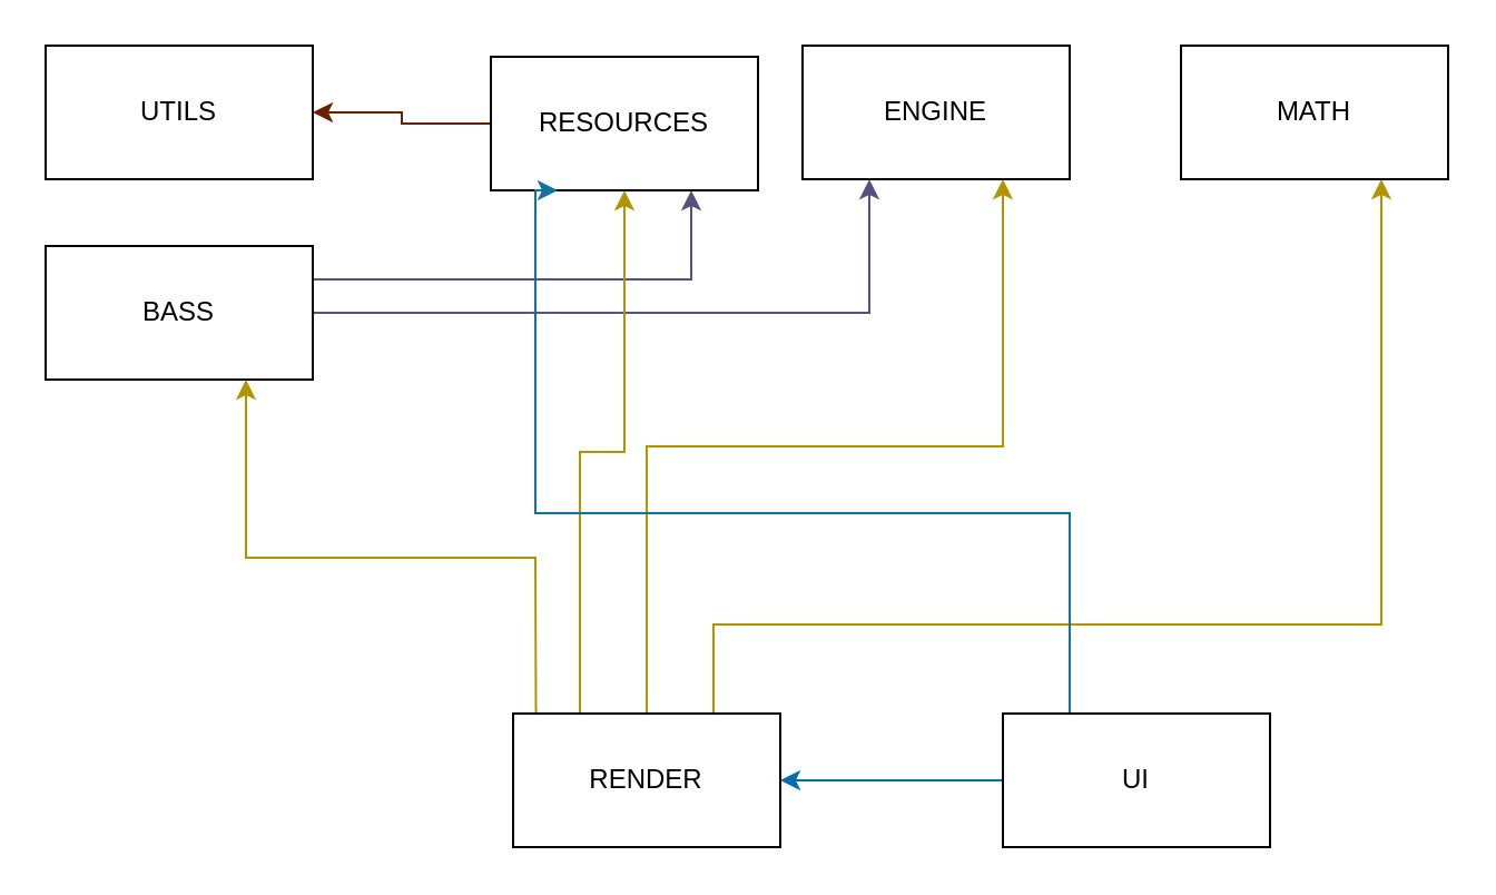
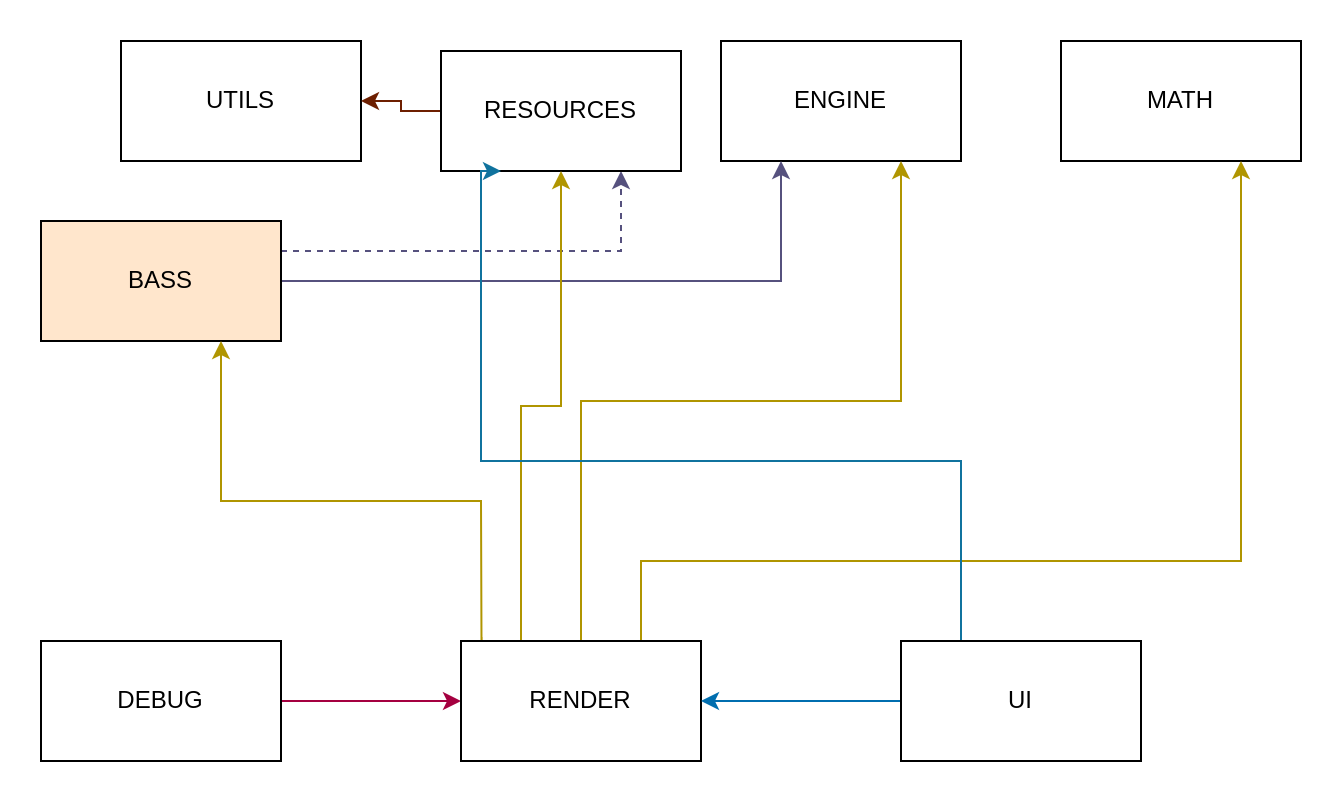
  <mxCell id="0" />
  <mxCell id="1" parent="0" />
  <mxCell id="2" value="ENGINE" style="rounded=0;whiteSpace=wrap;html=1;backgroundOutline=0;" parent="1" vertex="1"><mxGeometry x="360" y="20" width="120" height="60" as="geometry" /></mxCell>
  <mxCell id="3" style="edgeStyle=orthogonalEdgeStyle;rounded=0;orthogonalLoop=1;jettySize=auto;html=1;entryX=0.25;entryY=1;entryDx=0;entryDy=0;fillColor=#d0cee2;strokeColor=#56517e;backgroundOutline=0;" parent="1" source="5" target="2" edge="1"><mxGeometry relative="1" as="geometry" /></mxCell>
- <mxCell id="4" style="edgeStyle=orthogonalEdgeStyle;rounded=0;orthogonalLoop=1;jettySize=auto;html=1;exitX=1;exitY=0.25;exitDx=0;exitDy=0;entryX=0.75;entryY=1;entryDx=0;entryDy=0;fillColor=#d0cee2;strokeColor=#56517e;backgroundOutline=0;" edge="1" parent="1" source="5" target="9"><mxGeometry relative="1" as="geometry" /></mxCell>
- <mxCell id="5" value="BASS" style="rounded=0;whiteSpace=wrap;html=1;backgroundOutline=0;" parent="1" vertex="1"><mxGeometry x="20" y="110" width="120" height="60" as="geometry" /></mxCell>
- <mxCell id="6" value="UTILS" style="rounded=0;whiteSpace=wrap;html=1;backgroundOutline=0;" parent="1" vertex="1"><mxGeometry x="20" y="20" width="120" height="60" as="geometry" /></mxCell>
+ <mxCell id="4" style="edgeStyle=orthogonalEdgeStyle;rounded=0;orthogonalLoop=1;jettySize=auto;html=1;exitX=1;exitY=0.25;exitDx=0;exitDy=0;entryX=0.75;entryY=1;entryDx=0;entryDy=0;fillColor=#d0cee2;strokeColor=#56517e;backgroundOutline=0;dashed=1;" edge="1" parent="1" source="5" target="9"><mxGeometry relative="1" as="geometry" /></mxCell>
+ <mxCell id="5" value="BASS" style="rounded=0;whiteSpace=wrap;html=1;backgroundOutline=0;fillColor=#ffe6cc;" parent="1" vertex="1"><mxGeometry x="20" y="110" width="120" height="60" as="geometry" /></mxCell>
+ <mxCell id="6" value="UTILS" style="rounded=0;whiteSpace=wrap;html=1;backgroundOutline=0;" parent="1" vertex="1"><mxGeometry x="60" y="20" width="120" height="60" as="geometry" /></mxCell>
  <mxCell id="7" value="MATH" style="rounded=0;whiteSpace=wrap;html=1;backgroundOutline=0;" parent="1" vertex="1"><mxGeometry x="530" y="20" width="120" height="60" as="geometry" /></mxCell>
  <mxCell id="8" style="edgeStyle=orthogonalEdgeStyle;rounded=0;orthogonalLoop=1;jettySize=auto;html=1;exitX=0;exitY=0.5;exitDx=0;exitDy=0;fillColor=#a0522d;strokeColor=#6D1F00;backgroundOutline=0;" parent="1" source="9" target="6" edge="1"><mxGeometry relative="1" as="geometry" /></mxCell>
  <mxCell id="9" value="RESOURCES" style="rounded=0;whiteSpace=wrap;html=1;backgroundOutline=0;" parent="1" vertex="1"><mxGeometry x="220" y="25" width="120" height="60" as="geometry" /></mxCell>
+ <mxCell id="10" style="edgeStyle=orthogonalEdgeStyle;rounded=0;orthogonalLoop=1;jettySize=auto;html=1;exitX=1;exitY=0.5;exitDx=0;exitDy=0;entryX=0;entryY=0.5;entryDx=0;entryDy=0;fillColor=#d80073;strokeColor=#A50040;backgroundOutline=0;" edge="1" parent="1" source="11" target="16"><mxGeometry relative="1" as="geometry" /></mxCell>
+ <mxCell id="11" value="DEBUG" style="whiteSpace=wrap;html=1;backgroundOutline=0;" parent="1" vertex="1"><mxGeometry x="20" y="320" width="120" height="60" as="geometry" /></mxCell>
  <mxCell id="12" style="edgeStyle=orthogonalEdgeStyle;rounded=0;orthogonalLoop=1;jettySize=auto;html=1;exitX=0.75;exitY=0;exitDx=0;exitDy=0;entryX=0.75;entryY=1;entryDx=0;entryDy=0;fillColor=#e3c800;strokeColor=#B09500;backgroundOutline=0;" parent="1" source="16" target="7" edge="1"><mxGeometry relative="1" as="geometry"><Array as="points"><mxPoint x="620" y="280" /></Array></mxGeometry></mxCell>
  <mxCell id="13" style="edgeStyle=orthogonalEdgeStyle;rounded=0;orthogonalLoop=1;jettySize=auto;html=1;exitX=0.5;exitY=0;exitDx=0;exitDy=0;entryX=0.75;entryY=1;entryDx=0;entryDy=0;fillColor=#e3c800;strokeColor=#B09500;backgroundOutline=0;" parent="1" source="16" target="2" edge="1"><mxGeometry relative="1" as="geometry" /></mxCell>
  <mxCell id="14" style="edgeStyle=orthogonalEdgeStyle;rounded=0;orthogonalLoop=1;jettySize=auto;html=1;exitX=0.086;exitY=-0.033;exitDx=0;exitDy=0;entryX=0.75;entryY=1;entryDx=0;entryDy=0;exitPerimeter=0;fillColor=#e3c800;strokeColor=#B09500;backgroundOutline=0;" edge="1" parent="1" source="16" target="5"><mxGeometry relative="1" as="geometry"><Array as="points"><mxPoint x="240" y="335" /><mxPoint x="240" y="250" /><mxPoint x="110" y="250" /></Array></mxGeometry></mxCell>
  <mxCell id="15" style="edgeStyle=orthogonalEdgeStyle;rounded=0;orthogonalLoop=1;jettySize=auto;html=1;exitX=0.25;exitY=0;exitDx=0;exitDy=0;fillColor=#e3c800;strokeColor=#B09500;backgroundOutline=0;" edge="1" parent="1" source="16" target="9"><mxGeometry relative="1" as="geometry" /></mxCell>
  <mxCell id="16" value="RENDER" style="whiteSpace=wrap;html=1;backgroundOutline=0;" parent="1" vertex="1"><mxGeometry x="230" y="320" width="120" height="60" as="geometry" /></mxCell>
  <mxCell id="17" style="edgeStyle=orthogonalEdgeStyle;rounded=0;orthogonalLoop=1;jettySize=auto;html=1;exitX=0;exitY=0.5;exitDx=0;exitDy=0;entryX=1;entryY=0.5;entryDx=0;entryDy=0;fillColor=#1ba1e2;strokeColor=#006EAF;backgroundOutline=0;" edge="1" parent="1" source="19" target="16"><mxGeometry relative="1" as="geometry" /></mxCell>
  <mxCell id="18" style="edgeStyle=orthogonalEdgeStyle;rounded=0;orthogonalLoop=1;jettySize=auto;html=1;exitX=0.25;exitY=0;exitDx=0;exitDy=0;entryX=0.25;entryY=1;entryDx=0;entryDy=0;fillColor=#b1ddf0;strokeColor=#10739e;backgroundOutline=0;" edge="1" parent="1" source="19" target="9"><mxGeometry relative="1" as="geometry"><Array as="points"><mxPoint x="480" y="230" /><mxPoint x="240" y="230" /></Array></mxGeometry></mxCell>
  <mxCell id="19" value="UI" style="whiteSpace=wrap;html=1;backgroundOutline=0;" parent="1" vertex="1"><mxGeometry x="450" y="320" width="120" height="60" as="geometry" /></mxCell>
